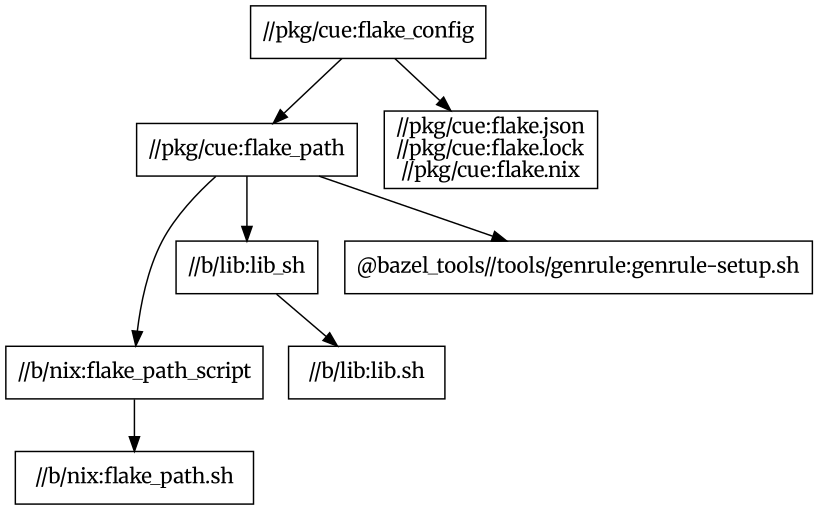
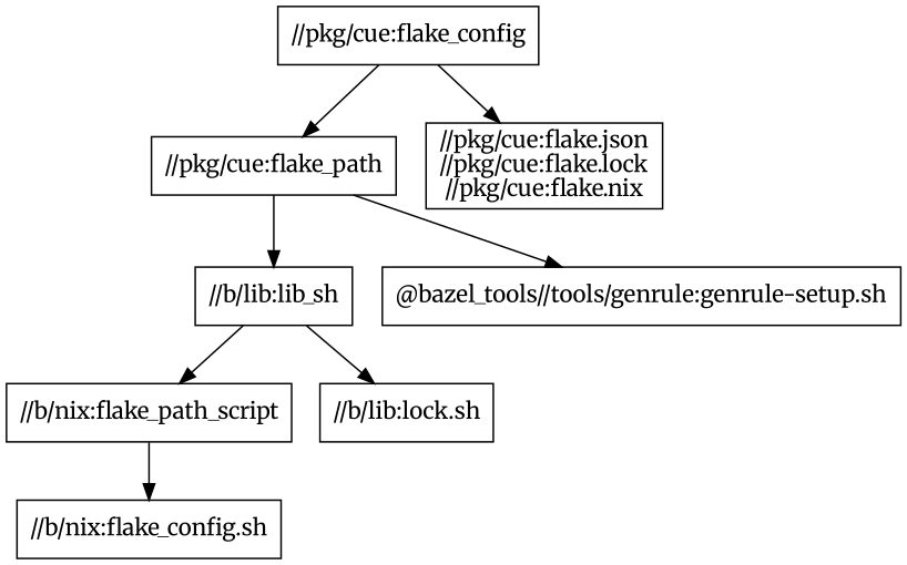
  digraph {
    fontname=Merriweather
    node [fontname=Merriweather shape=box]
    edge [fontname=Merriweather]
    "//pkg/cue:flake_path"
    "//b/nix:flake_path_script"
    "//b/lib:lib_sh"
    "@bazel_tools//tools/genrule:genrule-setup.sh"
    "//pkg/cue:flake_config"
    "//pkg/cue:flake.json\n//pkg/cue:flake.lock\n//pkg/cue:flake.nix"
-   "//b/nix:flake_path.sh"
-   "//b/lib:lib.sh"
-   "//pkg/cue:flake_path" -> "//b/nix:flake_path_script"
+   "//b/nix:flake_path.sh" [label="//b/nix:flake_config.sh"]
+   "//b/lib:lib.sh" [label="//b/lib:lock.sh"]
+   "//b/lib:lib_sh" -> "//b/nix:flake_path_script"
    "//pkg/cue:flake_path" -> "//b/lib:lib_sh"
    "//pkg/cue:flake_path" -> "@bazel_tools//tools/genrule:genrule-setup.sh"
    "//b/nix:flake_path_script" -> "//b/nix:flake_path.sh"
    "//b/lib:lib_sh" -> "//b/lib:lib.sh"
    "//pkg/cue:flake_config" -> "//pkg/cue:flake_path"
    "//pkg/cue:flake_config" -> "//pkg/cue:flake.json\n//pkg/cue:flake.lock\n//pkg/cue:flake.nix"
  }
